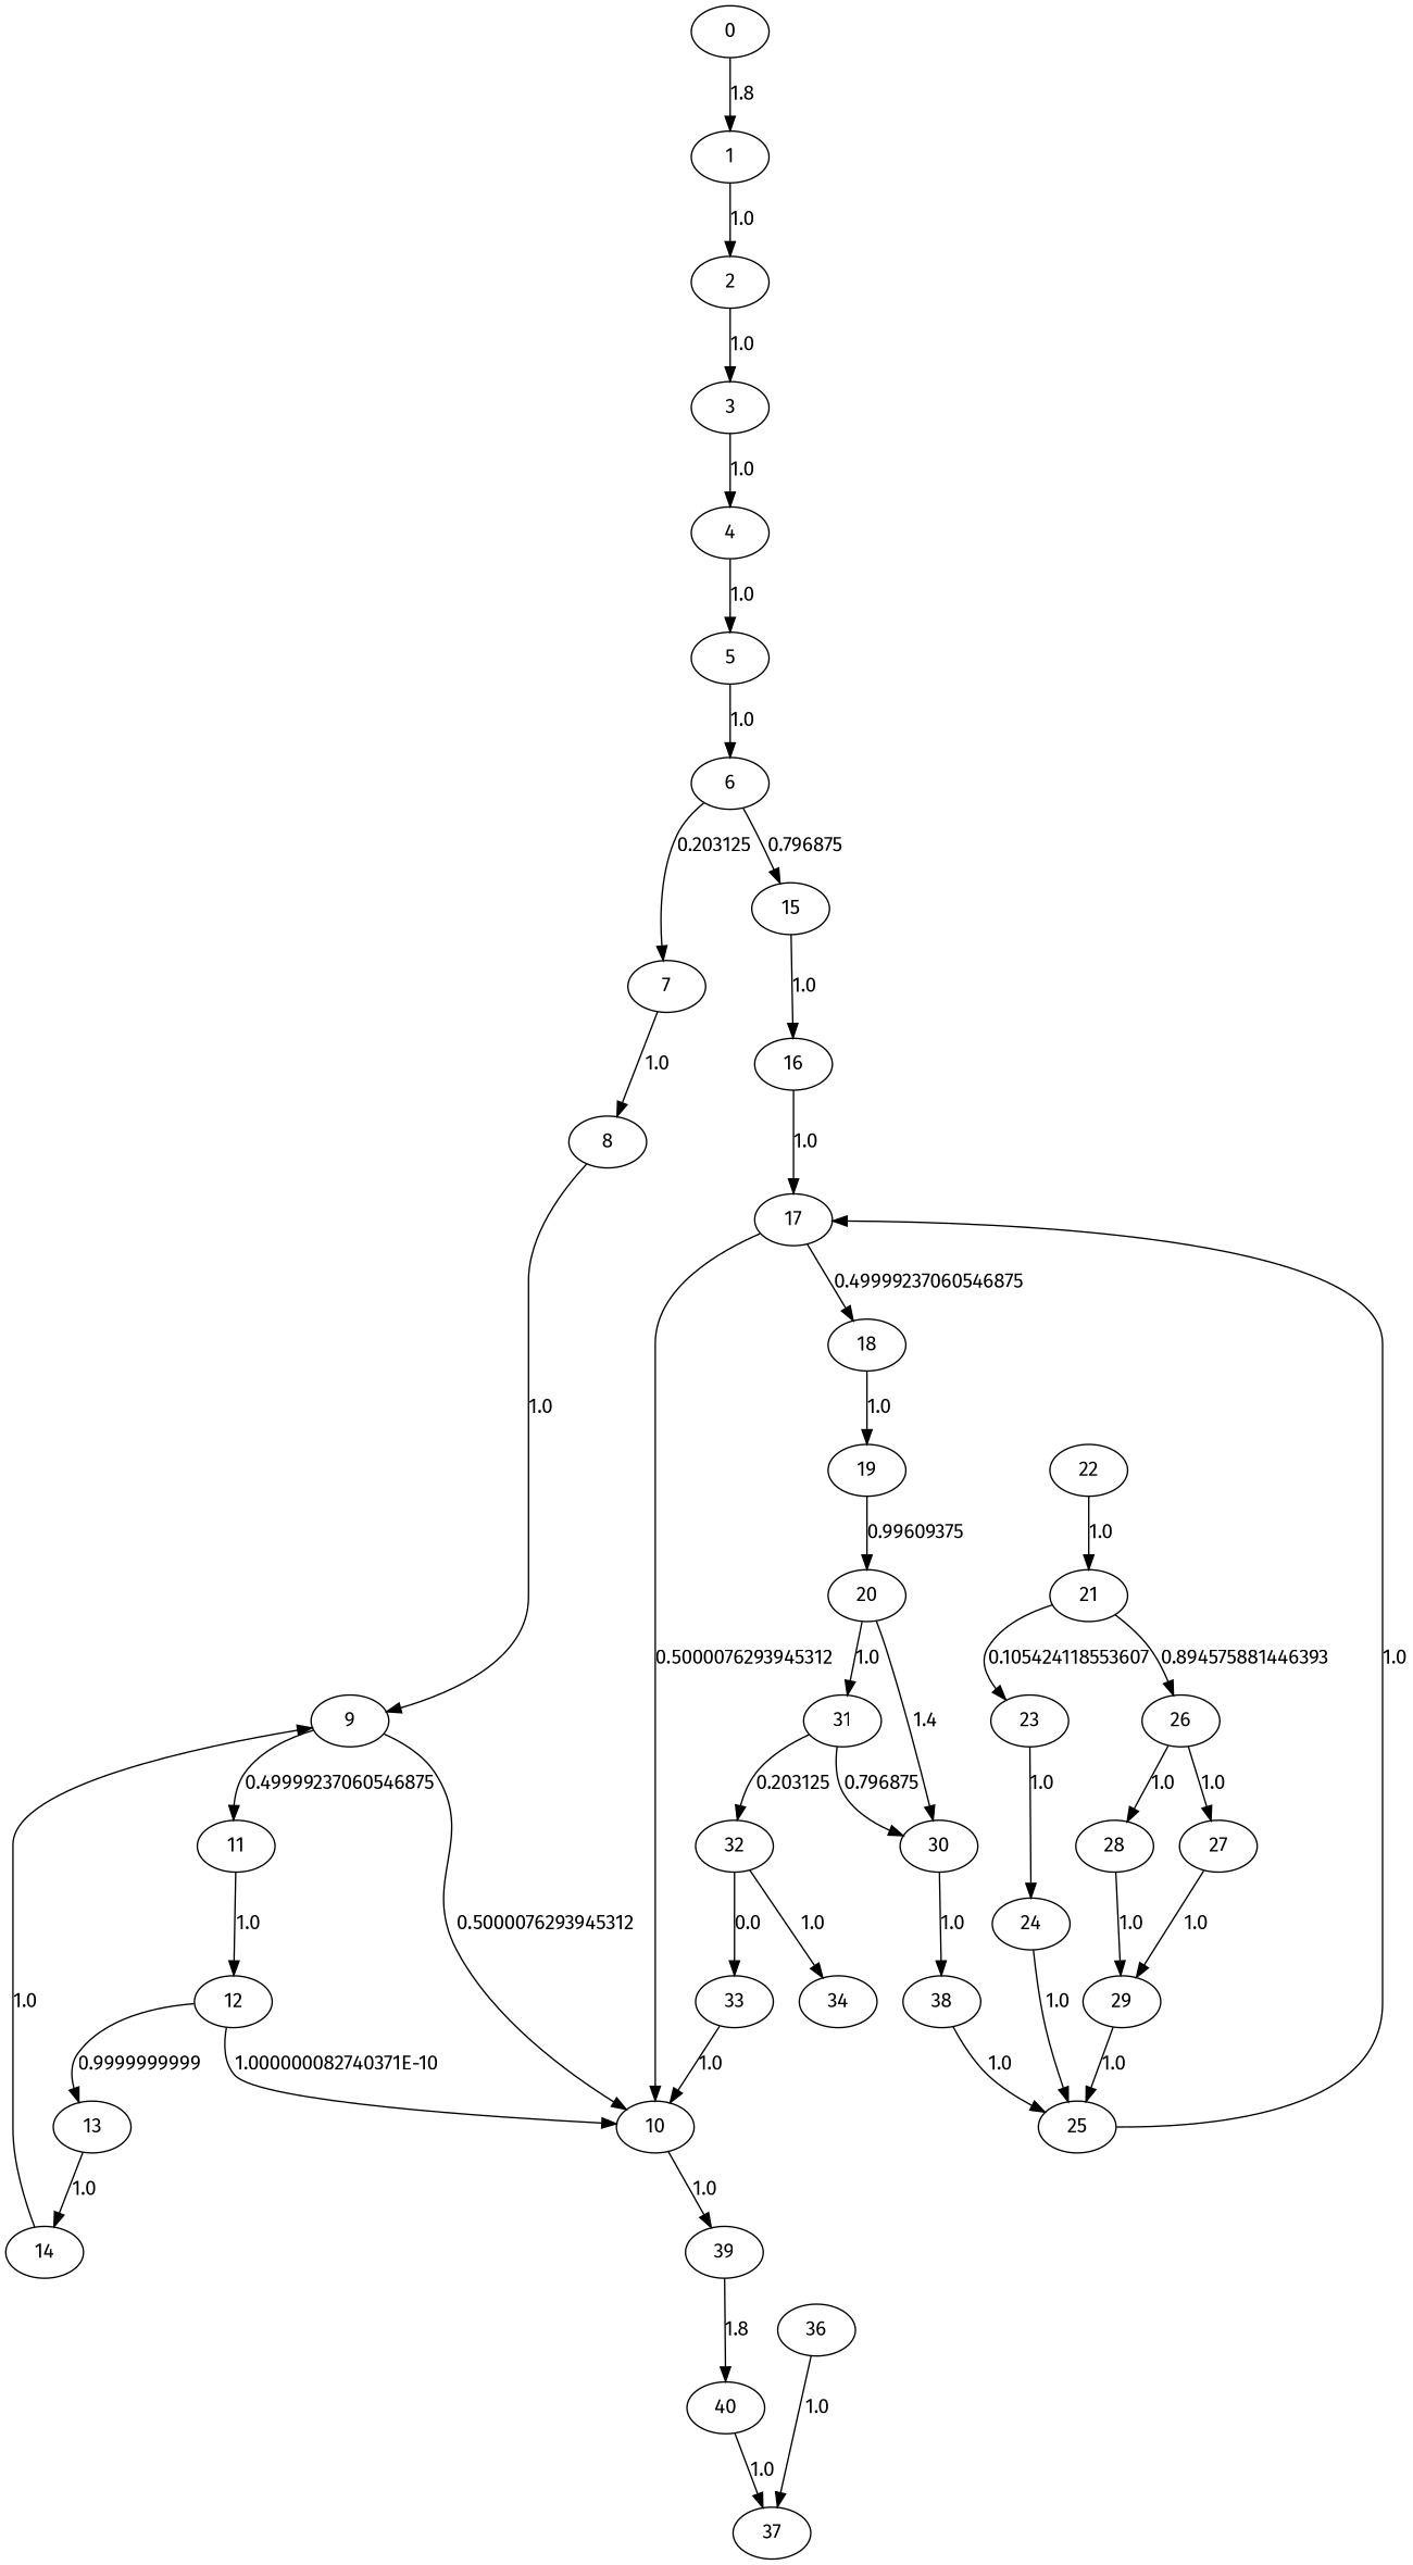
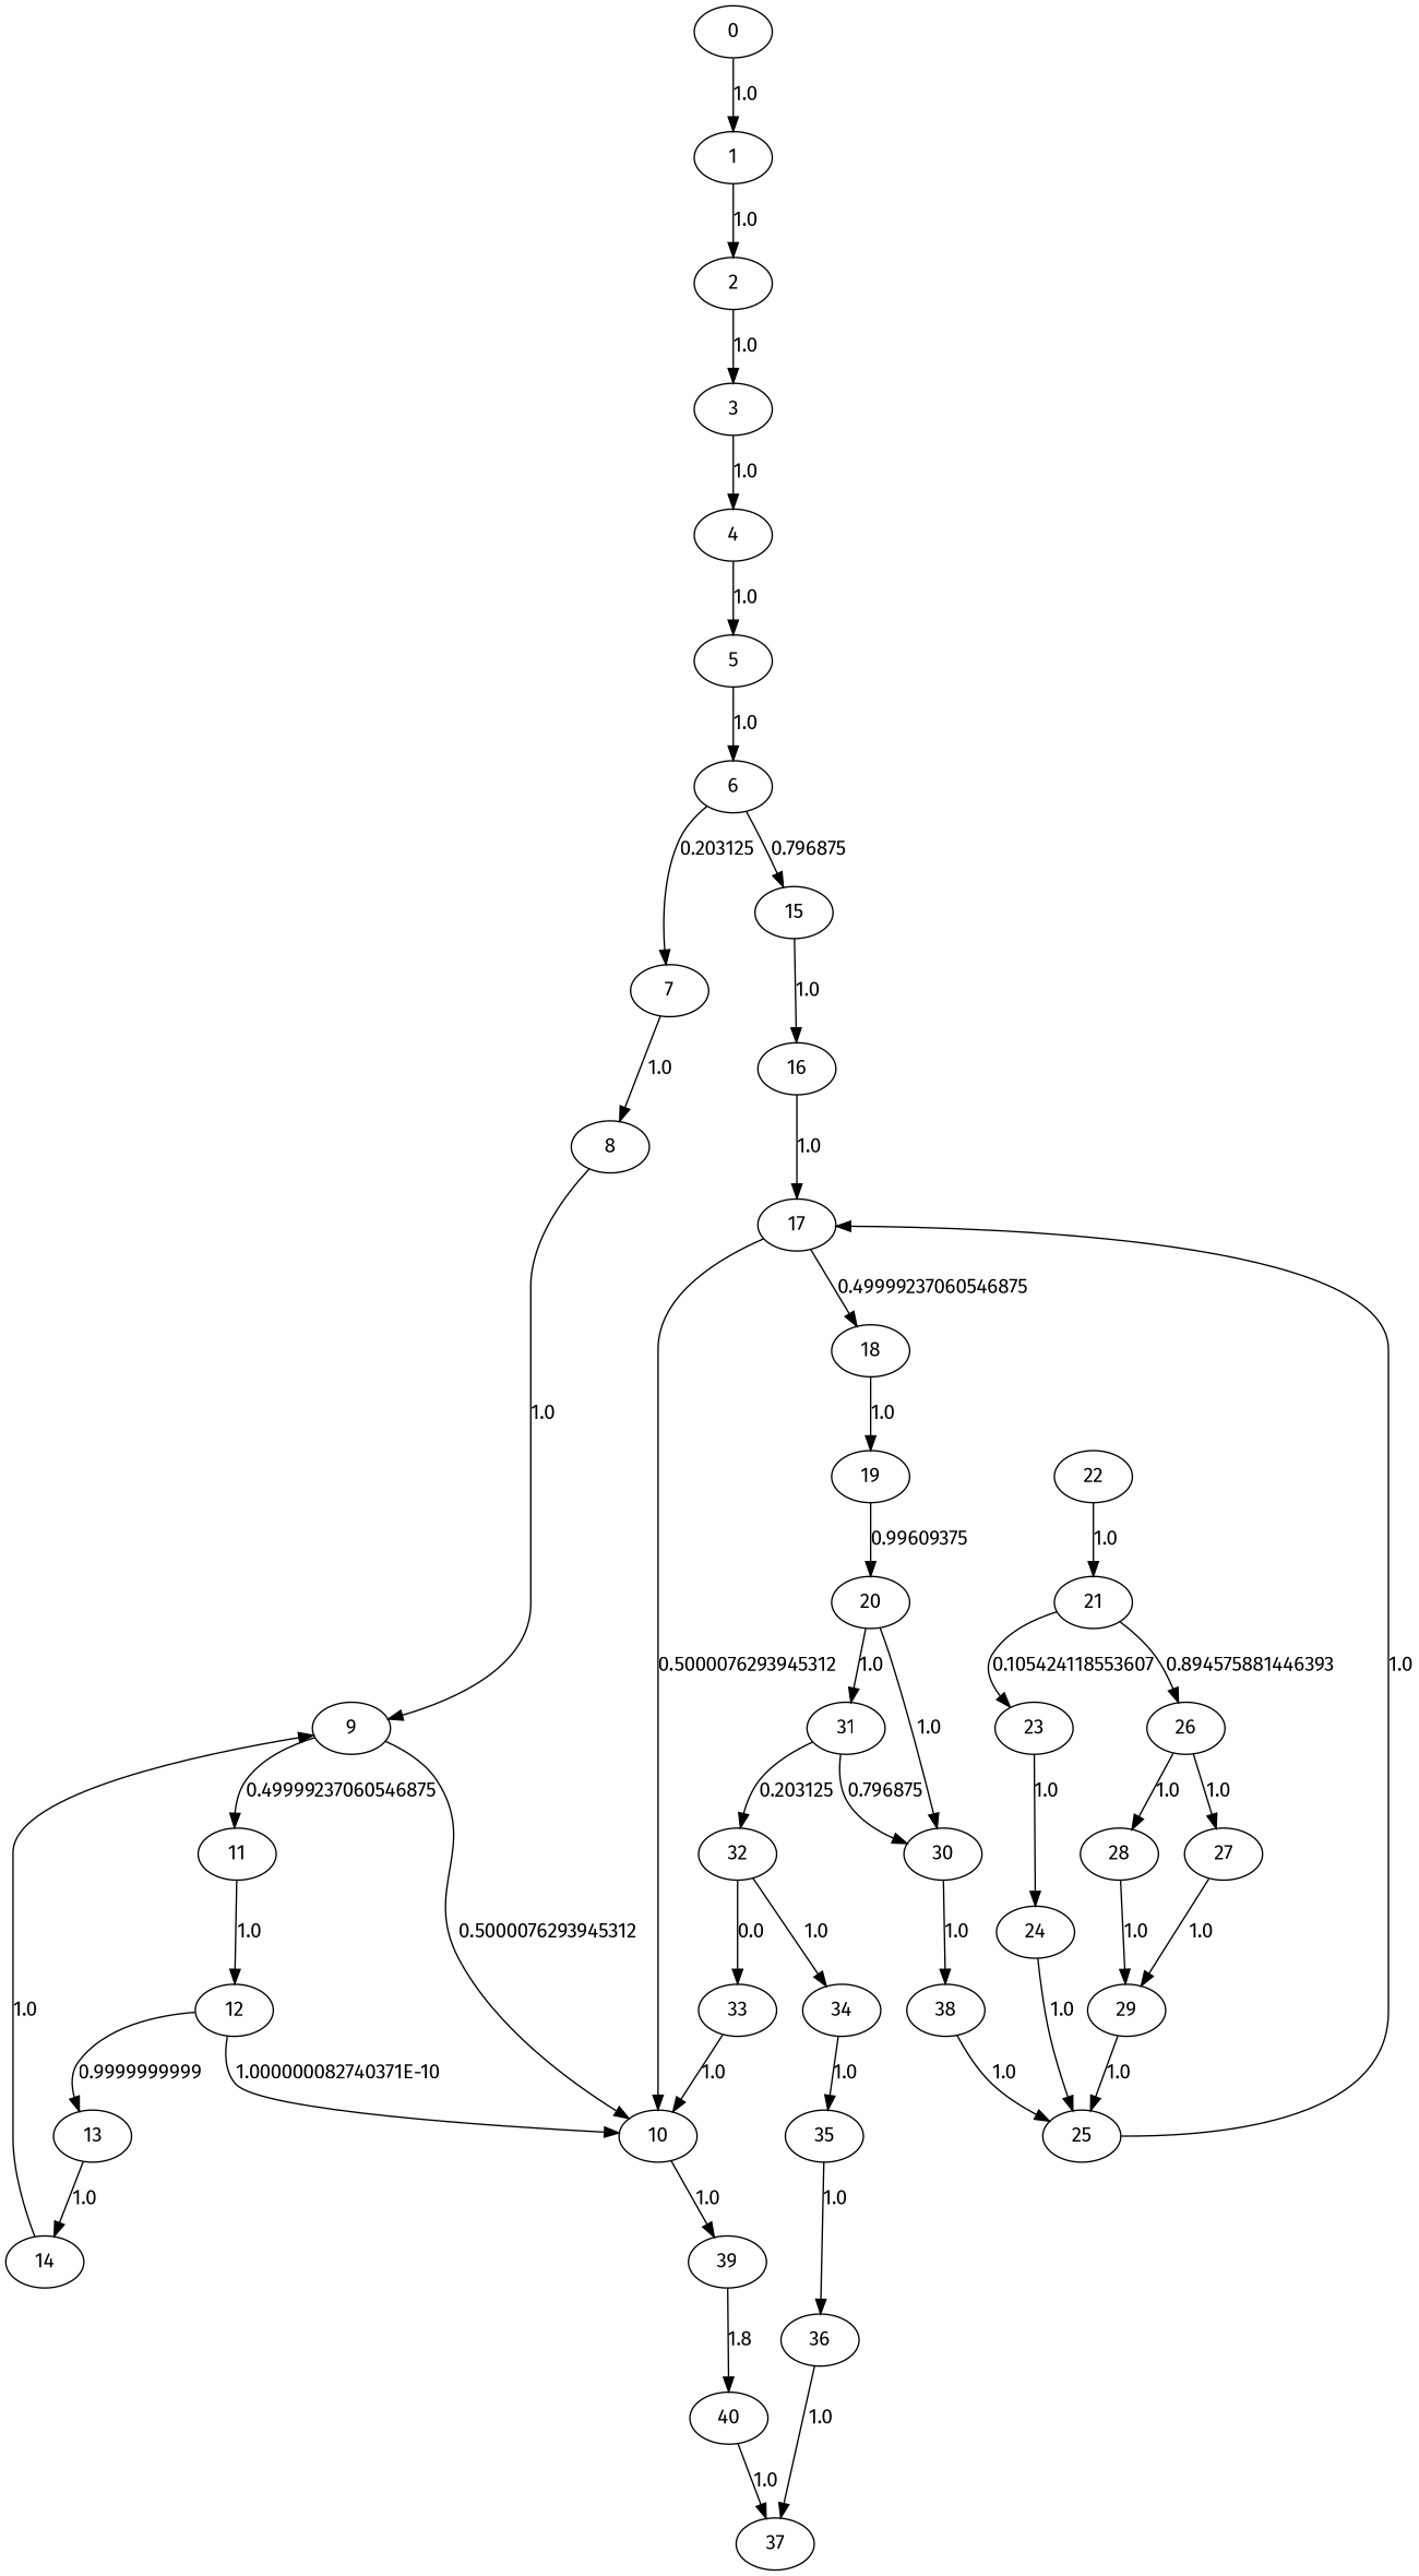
  digraph {
    fontname="Fira Sans"
    node [fontname="Fira Sans"]
    edge [fontname="Fira Sans"]
    0
    1
    2
    3
    4
    5
    6
    7
    15
    8
    16
    9
    10
    11
    39
    12
    40
    13
    14
    17
    18
    19
    20
    30
    31
    21
    23
    26
    38
    32
    24
    27
    28
    22
    25
    29
    33
    34
+   35
    36
    37
-   0 -> 1 [label=1.8]
+   0 -> 1 [label=1.0]
    1 -> 2 [label=1.0]
    2 -> 3 [label=1.0]
    3 -> 4 [label=1.0]
    4 -> 5 [label=1.0]
    5 -> 6 [label=1.0]
    6 -> 7 [label=0.203125]
    6 -> 15 [label=0.796875]
    7 -> 8 [label=1.0]
    15 -> 16 [label=1.0]
    8 -> 9 [label=1.0]
    16 -> 17 [label=1.0]
    9 -> 10 [label=0.5000076293945312]
    9 -> 11 [label=0.49999237060546875]
    10 -> 39 [label=1.0]
    11 -> 12 [label=1.0]
    39 -> 40 [label=1.8]
    12 -> 10 [label="1.000000082740371E-10"]
    12 -> 13 [label=0.9999999999]
    40 -> 37 [label=1.0]
    13 -> 14 [label=1.0]
    14 -> 9 [label=1.0]
    17 -> 10 [label=0.5000076293945312]
    17 -> 18 [label=0.49999237060546875]
    18 -> 19 [label=1.0]
    19 -> 20 [label=0.99609375]
-   20 -> 30 [label=1.4]
+   20 -> 30 [label=1.0]
    20 -> 31 [label=1.0]
    30 -> 38 [label=1.0]
    31 -> 30 [label=0.796875]
    31 -> 32 [label=0.203125]
    21 -> 23 [label=0.105424118553607]
    21 -> 26 [label=0.894575881446393]
    23 -> 24 [label=1.0]
    26 -> 27 [label=1.0]
    26 -> 28 [label=1.0]
    38 -> 25 [label=1.0]
    32 -> 33 [label=0.0]
    32 -> 34 [label=1.0]
    24 -> 25 [label=1.0]
    27 -> 29 [label=1.0]
    28 -> 29 [label=1.0]
    22 -> 21 [label=1.0]
    25 -> 17 [label=1.0]
    29 -> 25 [label=1.0]
    33 -> 10 [label=1.0]
+   34 -> 35 [label=1.0]
+   35 -> 36 [label=1.0]
    36 -> 37 [label=1.0]
  }
